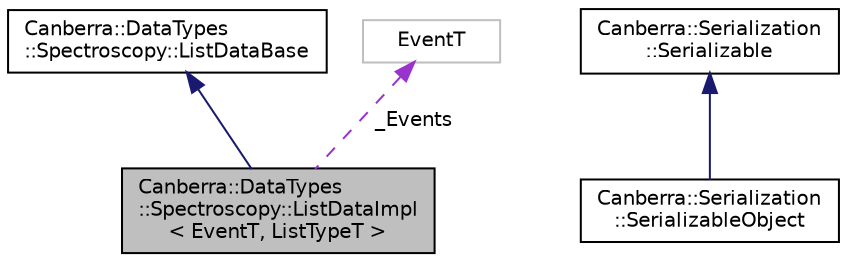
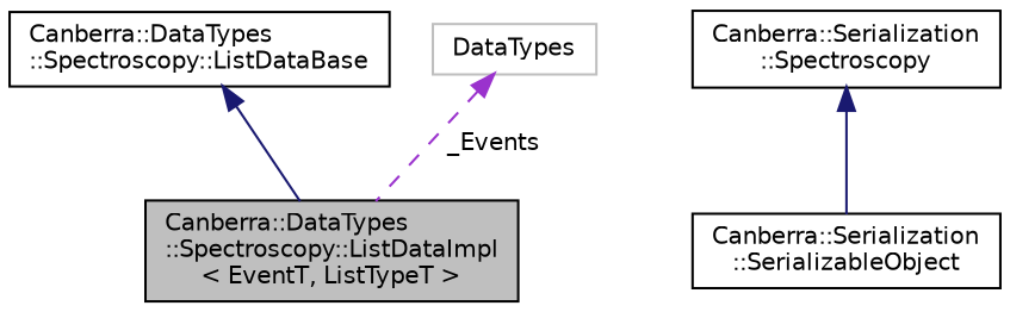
  digraph {
    node [color=black fillcolor=white fontname=Helvetica fontsize=10 shape=record style=filled]
    edge [color=midnightblue dir=back fontname=Helvetica fontsize=10 labelfontname=Helvetica labelfontsize=10 style=solid]
    n1 [fillcolor=grey75 fontcolor=black height=0.2 label="Canberra::DataTypes\l::Spectroscopy::ListDataImpl\l\< EventT, ListTypeT \>" width=0.4]
    n2 [height=0.2 label="Canberra::DataTypes\l::Spectroscopy::ListDataBase" width=0.4]
    n3 [height=0.2 label="Canberra::Serialization\l::SerializableObject" width=0.4]
-   n4 [height=0.2 label="Canberra::Serialization\l::Serializable" width=0.4]
-   n5 [color=grey75 height=0.2 label=EventT width=0.4]
+   n4 [height=0.2 label="Canberra::Serialization\l::Spectroscopy" width=0.4]
+   n5 [color=grey75 height=0.2 label=DataTypes width=0.4]
    n2 -> n1
    n4 -> n3
    n5 -> n1 [color=darkorchid3 label=" _Events" style=dashed]
  }
